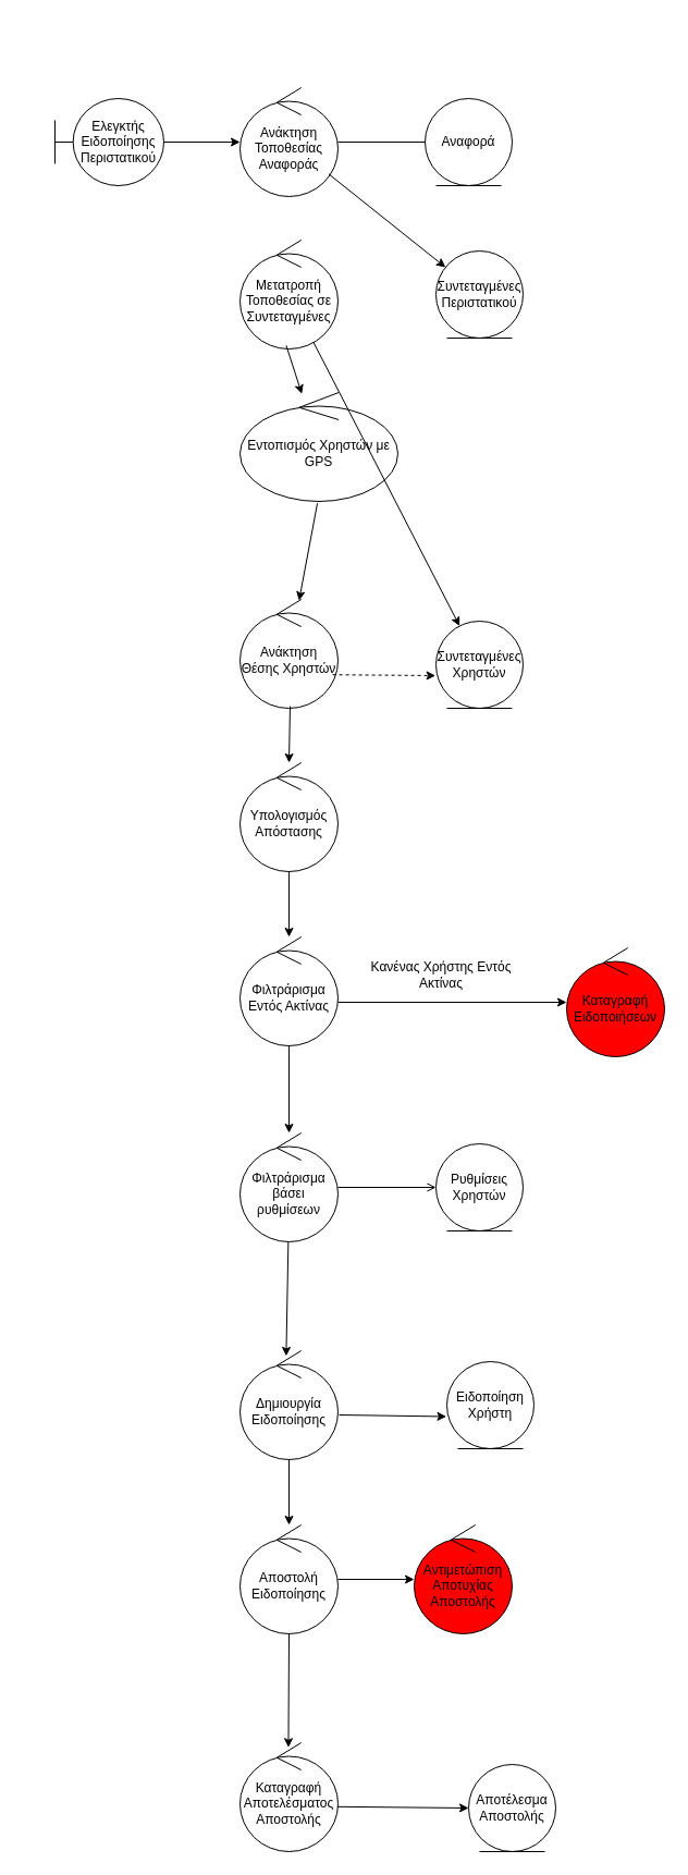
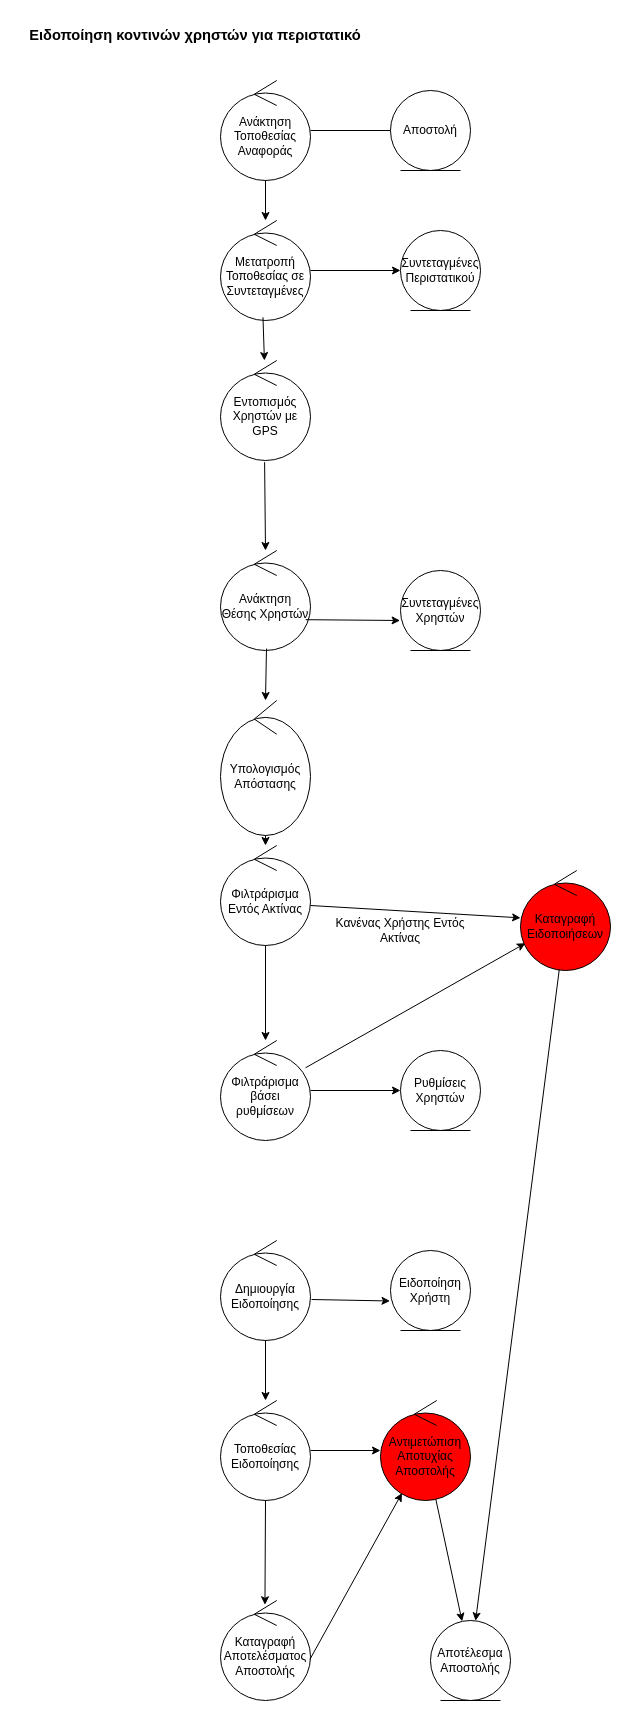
  <mxCell id="0" />
  <mxCell id="1" parent="0" />
- <mxCell id="2" value="Ελεγκτής Ειδοποίησης Περιστατικού" style="shape=umlBoundary;whiteSpace=wrap;html=1;" vertex="1" parent="1"><mxGeometry x="50" y="90" width="100" height="80" as="geometry" /></mxCell>
  <mxCell id="3" value="Ανάκτηση Τοποθεσίας Αναφοράς" style="ellipse;shape=umlControl;whiteSpace=wrap;html=1;" vertex="1" parent="1"><mxGeometry x="220" y="80" width="90" height="100" as="geometry" /></mxCell>
- <mxCell id="4" value="Αναφορά" style="ellipse;shape=umlEntity;whiteSpace=wrap;html=1;" vertex="1" parent="1"><mxGeometry x="390" y="90" width="80" height="80" as="geometry" /></mxCell>
+ <mxCell id="4" value="Αποστολή" style="ellipse;shape=umlEntity;whiteSpace=wrap;html=1;" vertex="1" parent="1"><mxGeometry x="390" y="90" width="80" height="80" as="geometry" /></mxCell>
  <mxCell id="5" value="Μετατροπή Τοποθεσίας σε Συντεταγμένες" style="ellipse;shape=umlControl;whiteSpace=wrap;html=1;" vertex="1" parent="1"><mxGeometry x="220" y="220" width="90" height="100" as="geometry" /></mxCell>
  <mxCell id="6" value="Συντεταγμένες&lt;div&gt;Περιστατικού&lt;/div&gt;" style="ellipse;shape=umlEntity;whiteSpace=wrap;html=1;" vertex="1" parent="1"><mxGeometry x="400" y="230" width="80" height="80" as="geometry" /></mxCell>
- <mxCell id="7" value="Εντοπισμός Χρηστών με GPS" style="ellipse;shape=umlControl;whiteSpace=wrap;html=1;" vertex="1" parent="1"><mxGeometry x="220" y="360" width="145" height="100" as="geometry" /></mxCell>
+ <mxCell id="7" value="Εντοπισμός Χρηστών με GPS" style="ellipse;shape=umlControl;whiteSpace=wrap;html=1;" vertex="1" parent="1"><mxGeometry x="220" y="360" width="90" height="100" as="geometry" /></mxCell>
  <mxCell id="8" value="Ανάκτηση Θέσης Χρηστών" style="ellipse;shape=umlControl;whiteSpace=wrap;html=1;" vertex="1" parent="1"><mxGeometry x="220" y="550" width="90" height="100" as="geometry" /></mxCell>
  <mxCell id="9" value="Συντεταγμένες&lt;div&gt;Χρηστών&lt;/div&gt;" style="ellipse;shape=umlEntity;whiteSpace=wrap;html=1;" vertex="1" parent="1"><mxGeometry x="400" y="570" width="80" height="80" as="geometry" /></mxCell>
- <mxCell id="10" value="Υπολογισμός Απόστασης" style="ellipse;shape=umlControl;whiteSpace=wrap;html=1;" vertex="1" parent="1"><mxGeometry x="220" y="700" width="90" height="100" as="geometry" /></mxCell>
- <mxCell id="11" value="Φιλτράρισμα Εντός Ακτίνας" style="ellipse;shape=umlControl;whiteSpace=wrap;html=1;" vertex="1" parent="1"><mxGeometry x="220" y="860" width="90" height="100" as="geometry" /></mxCell>
+ <mxCell id="10" value="Υπολογισμός Απόστασης" style="ellipse;shape=umlControl;whiteSpace=wrap;html=1;" vertex="1" parent="1"><mxGeometry x="220" y="700" width="90" height="135" as="geometry" /></mxCell>
+ <mxCell id="11" value="Φιλτράρισμα Εντός Ακτίνας" style="ellipse;shape=umlControl;whiteSpace=wrap;html=1;" vertex="1" parent="1"><mxGeometry x="220" y="845" width="90" height="100" as="geometry" /></mxCell>
  <mxCell id="12" value="Φιλτράρισμα βάσει ρυθμίσεων" style="ellipse;shape=umlControl;whiteSpace=wrap;html=1;" vertex="1" parent="1"><mxGeometry x="220" y="1040" width="90" height="100" as="geometry" /></mxCell>
  <mxCell id="13" value="&lt;div&gt;Ρυθμίσεις&lt;/div&gt;&lt;div&gt;Χρηστών&lt;/div&gt;" style="ellipse;shape=umlEntity;whiteSpace=wrap;html=1;" vertex="1" parent="1"><mxGeometry x="400" y="1050" width="80" height="80" as="geometry" /></mxCell>
  <mxCell id="14" value="Δημιουργία Ειδοποίησης" style="ellipse;shape=umlControl;whiteSpace=wrap;html=1;" vertex="1" parent="1"><mxGeometry x="220" y="1240" width="90" height="100" as="geometry" /></mxCell>
- <mxCell id="15" value="&lt;div&gt;Ειδοποίηση&lt;/div&gt;&lt;div&gt;Χρήστη&lt;/div&gt;" style="ellipse;shape=umlEntity;whiteSpace=wrap;html=1;" vertex="1" parent="1"><mxGeometry x="410" y="1250" width="80" height="80" as="geometry" /></mxCell>
- <mxCell id="16" value="Αποστολή Ειδοποίησης" style="ellipse;shape=umlControl;whiteSpace=wrap;html=1;" vertex="1" parent="1"><mxGeometry x="220" y="1400" width="90" height="100" as="geometry" /></mxCell>
+ <mxCell id="15" value="&lt;div&gt;Ειδοποίηση&lt;/div&gt;&lt;div&gt;Χρήστη&lt;/div&gt;" style="ellipse;shape=umlEntity;whiteSpace=wrap;html=1;" vertex="1" parent="1"><mxGeometry x="390" y="1250" width="80" height="80" as="geometry" /></mxCell>
+ <mxCell id="16" value="Τοποθεσίας Ειδοποίησης" style="ellipse;shape=umlControl;whiteSpace=wrap;html=1;" vertex="1" parent="1"><mxGeometry x="220" y="1400" width="90" height="100" as="geometry" /></mxCell>
  <mxCell id="17" value="Καταγραφή Αποτελέσματος&lt;div&gt;Αποστολής&lt;/div&gt;" style="ellipse;shape=umlControl;whiteSpace=wrap;html=1;" vertex="1" parent="1"><mxGeometry x="220" y="1600" width="90" height="100" as="geometry" /></mxCell>
  <mxCell id="18" value="&lt;div&gt;Αποτέλεσμα&lt;/div&gt;&lt;div&gt;Αποστολής&lt;/div&gt;" style="ellipse;shape=umlEntity;whiteSpace=wrap;html=1;" vertex="1" parent="1"><mxGeometry x="430" y="1620" width="80" height="80" as="geometry" /></mxCell>
- <mxCell id="19" value="" style="endArrow=classic;html=1;rounded=0;" edge="1" parent="1" source="2" target="3"><mxGeometry width="50" height="50" relative="1" as="geometry"><mxPoint x="400" y="230" as="sourcePoint" /><mxPoint x="450" y="180" as="targetPoint" /></mxGeometry></mxCell>
  <mxCell id="20" value="" style="endArrow=none;html=1;rounded=0;" edge="1" parent="1" source="3" target="4"><mxGeometry width="50" height="50" relative="1" as="geometry"><mxPoint x="400" y="230" as="sourcePoint" /><mxPoint x="450" y="180" as="targetPoint" /></mxGeometry></mxCell>
- <mxCell id="21" value="" style="endArrow=classic;html=1;rounded=0;" edge="1" parent="1" source="3" target="6"><mxGeometry width="50" height="50" relative="1" as="geometry"><mxPoint x="400" y="410" as="sourcePoint" /><mxPoint x="450" y="360" as="targetPoint" /></mxGeometry></mxCell>
- <mxCell id="22" value="" style="endArrow=classic;html=1;rounded=0;" edge="1" parent="1" source="5" target="9"><mxGeometry width="50" height="50" relative="1" as="geometry"><mxPoint x="400" y="410" as="sourcePoint" /><mxPoint x="450" y="360" as="targetPoint" /></mxGeometry></mxCell>
+ <mxCell id="21" value="" style="endArrow=classic;html=1;rounded=0;" edge="1" parent="1" source="3" target="5"><mxGeometry width="50" height="50" relative="1" as="geometry"><mxPoint x="400" y="410" as="sourcePoint" /><mxPoint x="450" y="360" as="targetPoint" /></mxGeometry></mxCell>
+ <mxCell id="22" value="" style="endArrow=classic;html=1;rounded=0;" edge="1" parent="1" source="5" target="6"><mxGeometry width="50" height="50" relative="1" as="geometry"><mxPoint x="400" y="410" as="sourcePoint" /><mxPoint x="450" y="360" as="targetPoint" /></mxGeometry></mxCell>
  <mxCell id="23" value="" style="endArrow=classic;html=1;rounded=0;exitX=0.472;exitY=0.968;exitDx=0;exitDy=0;exitPerimeter=0;" edge="1" parent="1" source="5" target="7"><mxGeometry width="50" height="50" relative="1" as="geometry"><mxPoint x="260" y="380" as="sourcePoint" /><mxPoint x="310" y="330" as="targetPoint" /></mxGeometry></mxCell>
  <mxCell id="24" value="" style="endArrow=classic;html=1;rounded=0;exitX=0.49;exitY=1.017;exitDx=0;exitDy=0;exitPerimeter=0;" edge="1" parent="1" source="7" target="8"><mxGeometry width="50" height="50" relative="1" as="geometry"><mxPoint x="340" y="610" as="sourcePoint" /><mxPoint x="270" y="580" as="targetPoint" /></mxGeometry></mxCell>
- <mxCell id="25" value="" style="endArrow=classic;html=1;rounded=0;exitX=0.946;exitY=0.692;exitDx=0;exitDy=0;exitPerimeter=0;entryX=-0.005;entryY=0.625;entryDx=0;entryDy=0;entryPerimeter=0;dashed=1;" edge="1" parent="1" source="8" target="9"><mxGeometry width="50" height="50" relative="1" as="geometry"><mxPoint x="340" y="710" as="sourcePoint" /><mxPoint x="390" y="660" as="targetPoint" /></mxGeometry></mxCell>
+ <mxCell id="25" value="" style="endArrow=classic;html=1;rounded=0;exitX=0.946;exitY=0.692;exitDx=0;exitDy=0;exitPerimeter=0;entryX=-0.005;entryY=0.625;entryDx=0;entryDy=0;entryPerimeter=0;" edge="1" parent="1" source="8" target="9"><mxGeometry width="50" height="50" relative="1" as="geometry"><mxPoint x="340" y="710" as="sourcePoint" /><mxPoint x="390" y="660" as="targetPoint" /></mxGeometry></mxCell>
  <mxCell id="26" value="" style="endArrow=classic;html=1;rounded=0;exitX=0.511;exitY=0.981;exitDx=0;exitDy=0;exitPerimeter=0;" edge="1" parent="1" source="8" target="10"><mxGeometry width="50" height="50" relative="1" as="geometry"><mxPoint x="260" y="653" as="sourcePoint" /><mxPoint x="390" y="720" as="targetPoint" /></mxGeometry></mxCell>
  <mxCell id="27" value="" style="endArrow=classic;html=1;rounded=0;" edge="1" parent="1" source="10" target="11"><mxGeometry width="50" height="50" relative="1" as="geometry"><mxPoint x="340" y="910" as="sourcePoint" /><mxPoint x="390" y="860" as="targetPoint" /></mxGeometry></mxCell>
  <mxCell id="28" value="" style="endArrow=classic;html=1;rounded=0;" edge="1" parent="1" source="11" target="12"><mxGeometry width="50" height="50" relative="1" as="geometry"><mxPoint x="350" y="1310" as="sourcePoint" /><mxPoint x="400" y="1260" as="targetPoint" /></mxGeometry></mxCell>
- <mxCell id="29" value="" style="endArrow=open;html=1;rounded=0;" edge="1" parent="1" source="12" target="13"><mxGeometry width="50" height="50" relative="1" as="geometry"><mxPoint x="350" y="1310" as="sourcePoint" /><mxPoint x="400" y="1260" as="targetPoint" /></mxGeometry></mxCell>
- <mxCell id="30" value="" style="endArrow=classic;html=1;rounded=0;entryX=0.471;entryY=0.049;entryDx=0;entryDy=0;entryPerimeter=0;" edge="1" parent="1" source="12" target="14"><mxGeometry width="50" height="50" relative="1" as="geometry"><mxPoint x="350" y="1420" as="sourcePoint" /><mxPoint x="400" y="1370" as="targetPoint" /></mxGeometry></mxCell>
+ <mxCell id="29" value="" style="endArrow=classic;html=1;rounded=0;" edge="1" parent="1" source="12" target="13"><mxGeometry width="50" height="50" relative="1" as="geometry"><mxPoint x="350" y="1310" as="sourcePoint" /><mxPoint x="400" y="1260" as="targetPoint" /></mxGeometry></mxCell>
+ <mxCell id="30" value="" style="endArrow=classic;html=1;rounded=0;" edge="1" parent="1" source="12" target="35"><mxGeometry width="50" height="50" relative="1" as="geometry"><mxPoint x="350" y="1420" as="sourcePoint" /><mxPoint x="400" y="1370" as="targetPoint" /></mxGeometry></mxCell>
  <mxCell id="31" value="" style="endArrow=classic;html=1;rounded=0;entryX=-0.006;entryY=0.631;entryDx=0;entryDy=0;entryPerimeter=0;exitX=1.012;exitY=0.59;exitDx=0;exitDy=0;exitPerimeter=0;" edge="1" parent="1" source="14" target="15"><mxGeometry width="50" height="50" relative="1" as="geometry"><mxPoint x="320" y="1380" as="sourcePoint" /><mxPoint x="400" y="1420" as="targetPoint" /></mxGeometry></mxCell>
  <mxCell id="32" value="" style="endArrow=classic;html=1;rounded=0;" edge="1" parent="1" source="14" target="16"><mxGeometry width="50" height="50" relative="1" as="geometry"><mxPoint x="350" y="1610" as="sourcePoint" /><mxPoint x="400" y="1560" as="targetPoint" /></mxGeometry></mxCell>
  <mxCell id="33" value="" style="endArrow=classic;html=1;rounded=0;entryX=0.494;entryY=0.043;entryDx=0;entryDy=0;entryPerimeter=0;" edge="1" parent="1" source="16" target="17"><mxGeometry width="50" height="50" relative="1" as="geometry"><mxPoint x="350" y="1730" as="sourcePoint" /><mxPoint x="290" y="1650" as="targetPoint" /></mxGeometry></mxCell>
- <mxCell id="34" value="" style="endArrow=classic;html=1;rounded=0;entryX=0;entryY=0.5;entryDx=0;entryDy=0;exitX=0.994;exitY=0.588;exitDx=0;exitDy=0;exitPerimeter=0;" edge="1" parent="1" source="17" target="18"><mxGeometry width="50" height="50" relative="1" as="geometry"><mxPoint x="350" y="1730" as="sourcePoint" /><mxPoint x="400" y="1680" as="targetPoint" /></mxGeometry></mxCell>
+ <mxCell id="34" value="" style="endArrow=classic;html=1;rounded=0;exitX=0.994;exitY=0.588;exitDx=0;exitDy=0;exitPerimeter=0;" edge="1" parent="1" source="17" target="39"><mxGeometry width="50" height="50" relative="1" as="geometry"><mxPoint x="350" y="1730" as="sourcePoint" /><mxPoint x="400" y="1680" as="targetPoint" /></mxGeometry></mxCell>
  <mxCell id="35" value="Καταγραφή Ειδοποιήσεων" style="ellipse;shape=umlControl;whiteSpace=wrap;html=1;fillColor=#FF0000;" vertex="1" parent="1"><mxGeometry x="520" y="870" width="90" height="100" as="geometry" /></mxCell>
  <mxCell id="36" value="" style="endArrow=classic;html=1;rounded=0;exitX=1;exitY=0.6;exitDx=0;exitDy=0;exitPerimeter=0;" edge="1" parent="1" source="11" target="35"><mxGeometry width="50" height="50" relative="1" as="geometry"><mxPoint x="310" y="882.294" as="sourcePoint" /><mxPoint x="471.96" y="937.7" as="targetPoint" /></mxGeometry></mxCell>
- <mxCell id="38" value="Κανένας Χρήστης Εντός Ακτίνας" style="text;html=1;align=center;verticalAlign=middle;whiteSpace=wrap;rounded=0;" vertex="1" parent="1"><mxGeometry x="330" y="880" width="150" height="30" as="geometry" /></mxCell>
+ <mxCell id="37" value="" style="endArrow=classic;html=1;rounded=0;" edge="1" parent="1" source="35" target="18"><mxGeometry width="50" height="50" relative="1" as="geometry"><mxPoint x="470" y="1430" as="sourcePoint" /><mxPoint x="520" y="1380" as="targetPoint" /></mxGeometry></mxCell>
+ <mxCell id="38" value="Κανένας Χρήστης Εντός Ακτίνας" style="text;html=1;align=center;verticalAlign=middle;whiteSpace=wrap;rounded=0;" vertex="1" parent="1"><mxGeometry x="325" y="915" width="150" height="30" as="geometry" /></mxCell>
  <mxCell id="39" value="Αντιμετώπιση Αποτυχίας Αποστολής" style="ellipse;shape=umlControl;whiteSpace=wrap;html=1;fillColor=#FF0000;" vertex="1" parent="1"><mxGeometry x="380" y="1400" width="90" height="100" as="geometry" /></mxCell>
  <mxCell id="40" value="" style="endArrow=classic;html=1;rounded=0;" edge="1" parent="1" source="16" target="39"><mxGeometry width="50" height="50" relative="1" as="geometry"><mxPoint x="230" y="1450" as="sourcePoint" /><mxPoint x="280" y="1400" as="targetPoint" /></mxGeometry></mxCell>
+ <mxCell id="41" value="" style="endArrow=classic;html=1;rounded=0;" edge="1" parent="1" source="39" target="18"><mxGeometry width="50" height="50" relative="1" as="geometry"><mxPoint x="230" y="1450" as="sourcePoint" /><mxPoint x="280" y="1400" as="targetPoint" /></mxGeometry></mxCell>
+ <mxCell id="42" value="&lt;span id=&quot;docs-internal-guid-dfbf5265-7fff-5b89-516d-8a2f687f27ed&quot;&gt;&lt;span style=&quot;font-size: 11pt; font-family: Arial, sans-serif; background-color: transparent; font-weight: 700; font-variant-numeric: normal; font-variant-east-asian: normal; font-variant-alternates: normal; font-variant-position: normal; font-variant-emoji: normal; vertical-align: baseline; white-space-collapse: preserve;&quot;&gt;Ειδοποίηση κοντινών χρηστών για περιστατικό&lt;/span&gt;&lt;/span&gt;" style="text;html=1;align=center;verticalAlign=middle;whiteSpace=wrap;rounded=0;" vertex="1" parent="1"><mxGeometry x="20" y="20" width="350" height="30" as="geometry" /></mxCell>
